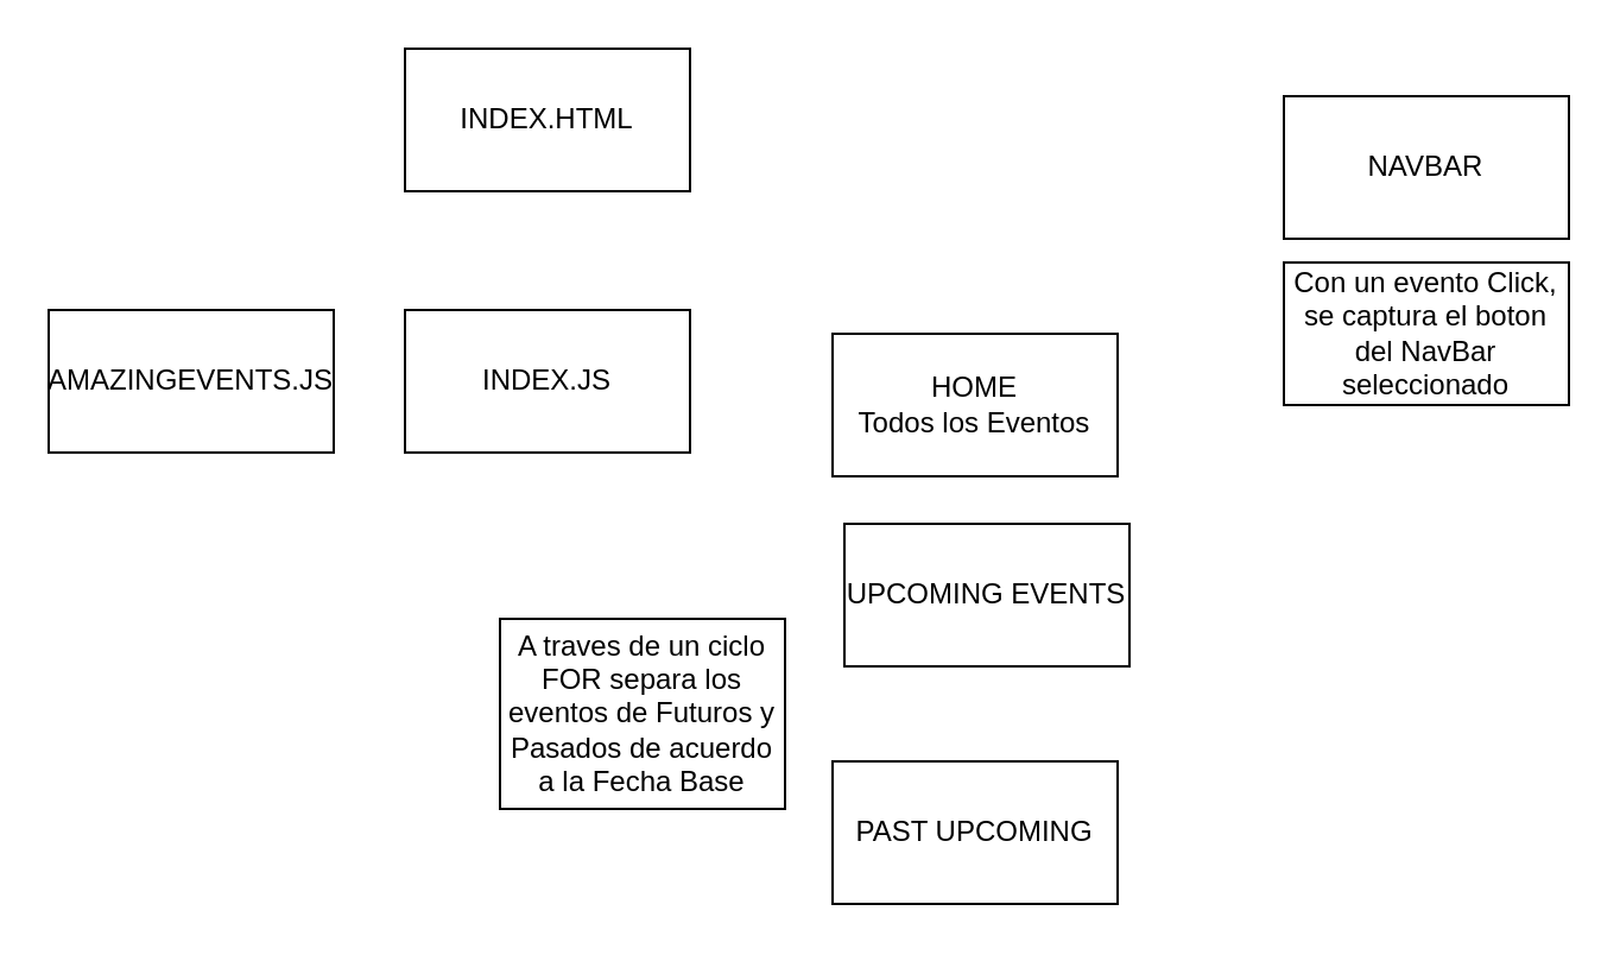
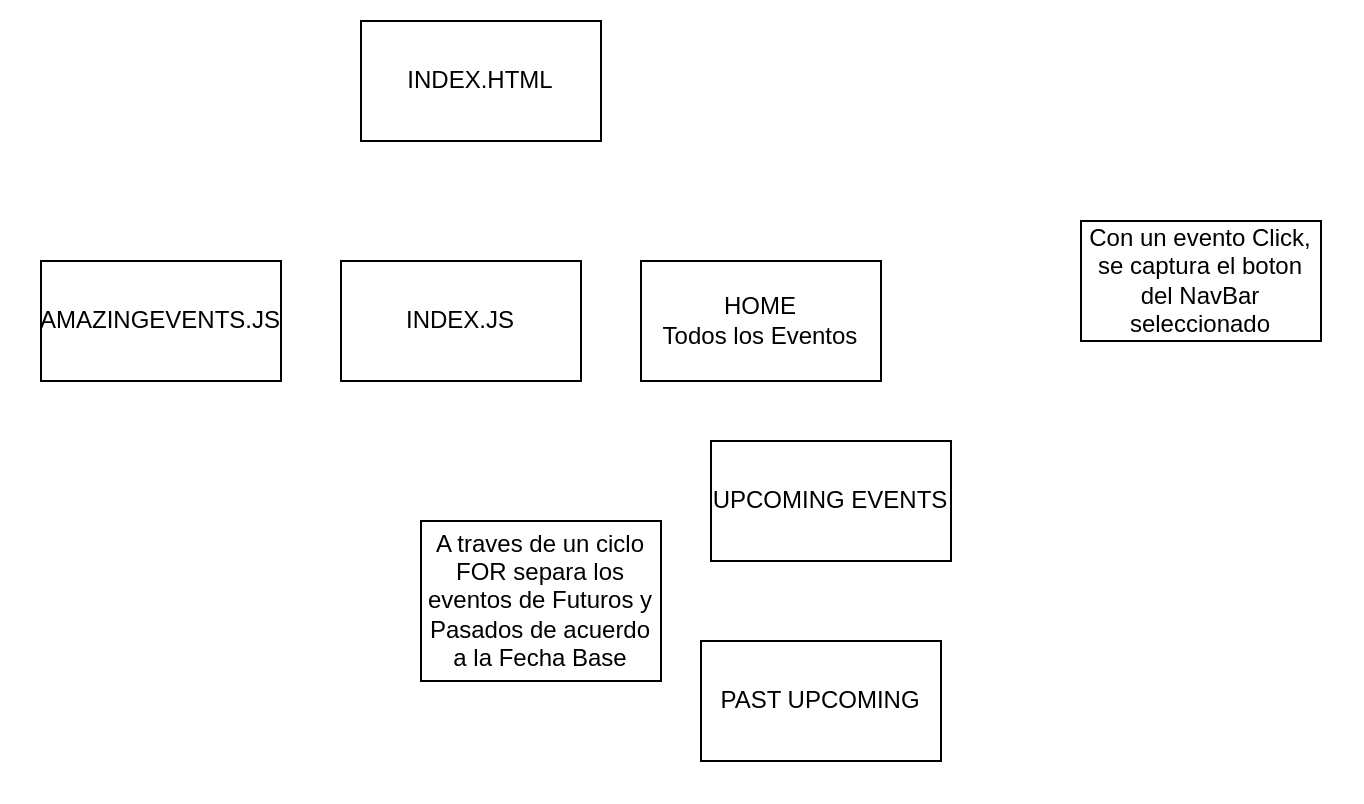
  <mxCell id="0" />
  <mxCell id="1" parent="0" />
- <mxCell id="2" value="INDEX.HTML" style="rounded=0;whiteSpace=wrap;html=1;" vertex="1" parent="1"><mxGeometry x="170" y="20" width="120" height="60" as="geometry" /></mxCell>
+ <mxCell id="2" value="INDEX.HTML" style="rounded=0;whiteSpace=wrap;html=1;" vertex="1" parent="1"><mxGeometry x="180" y="10" width="120" height="60" as="geometry" /></mxCell>
  <mxCell id="3" value="INDEX.JS" style="rounded=0;whiteSpace=wrap;html=1;" vertex="1" parent="1"><mxGeometry x="170" y="130" width="120" height="60" as="geometry" /></mxCell>
  <mxCell id="4" value="AMAZINGEVENTS.JS" style="rounded=0;whiteSpace=wrap;html=1;" vertex="1" parent="1"><mxGeometry x="20" y="130" width="120" height="60" as="geometry" /></mxCell>
- <mxCell id="5" value="HOME&lt;br&gt;Todos los Eventos" style="rounded=0;whiteSpace=wrap;html=1;" vertex="1" parent="1"><mxGeometry x="350" y="140" width="120" height="60" as="geometry" /></mxCell>
+ <mxCell id="5" value="HOME&lt;br&gt;Todos los Eventos" style="rounded=0;whiteSpace=wrap;html=1;" vertex="1" parent="1"><mxGeometry x="320" y="130" width="120" height="60" as="geometry" /></mxCell>
  <mxCell id="6" value="UPCOMING EVENTS" style="rounded=0;whiteSpace=wrap;html=1;" vertex="1" parent="1"><mxGeometry x="355" y="220" width="120" height="60" as="geometry" /></mxCell>
  <mxCell id="7" value="PAST UPCOMING" style="rounded=0;whiteSpace=wrap;html=1;" vertex="1" parent="1"><mxGeometry x="350" y="320" width="120" height="60" as="geometry" /></mxCell>
  <mxCell id="8" value="A traves de un ciclo FOR separa los eventos de Futuros y Pasados de acuerdo a la Fecha Base" style="rounded=0;whiteSpace=wrap;html=1;" vertex="1" parent="1"><mxGeometry x="210" y="260" width="120" height="80" as="geometry" /></mxCell>
- <mxCell id="9" value="NAVBAR" style="rounded=0;whiteSpace=wrap;html=1;" vertex="1" parent="1"><mxGeometry x="540" y="40" width="120" height="60" as="geometry" /></mxCell>
  <mxCell id="10" value="Con un evento Click, se captura el boton del NavBar seleccionado" style="rounded=0;whiteSpace=wrap;html=1;" vertex="1" parent="1"><mxGeometry x="540" y="110" width="120" height="60" as="geometry" /></mxCell>
